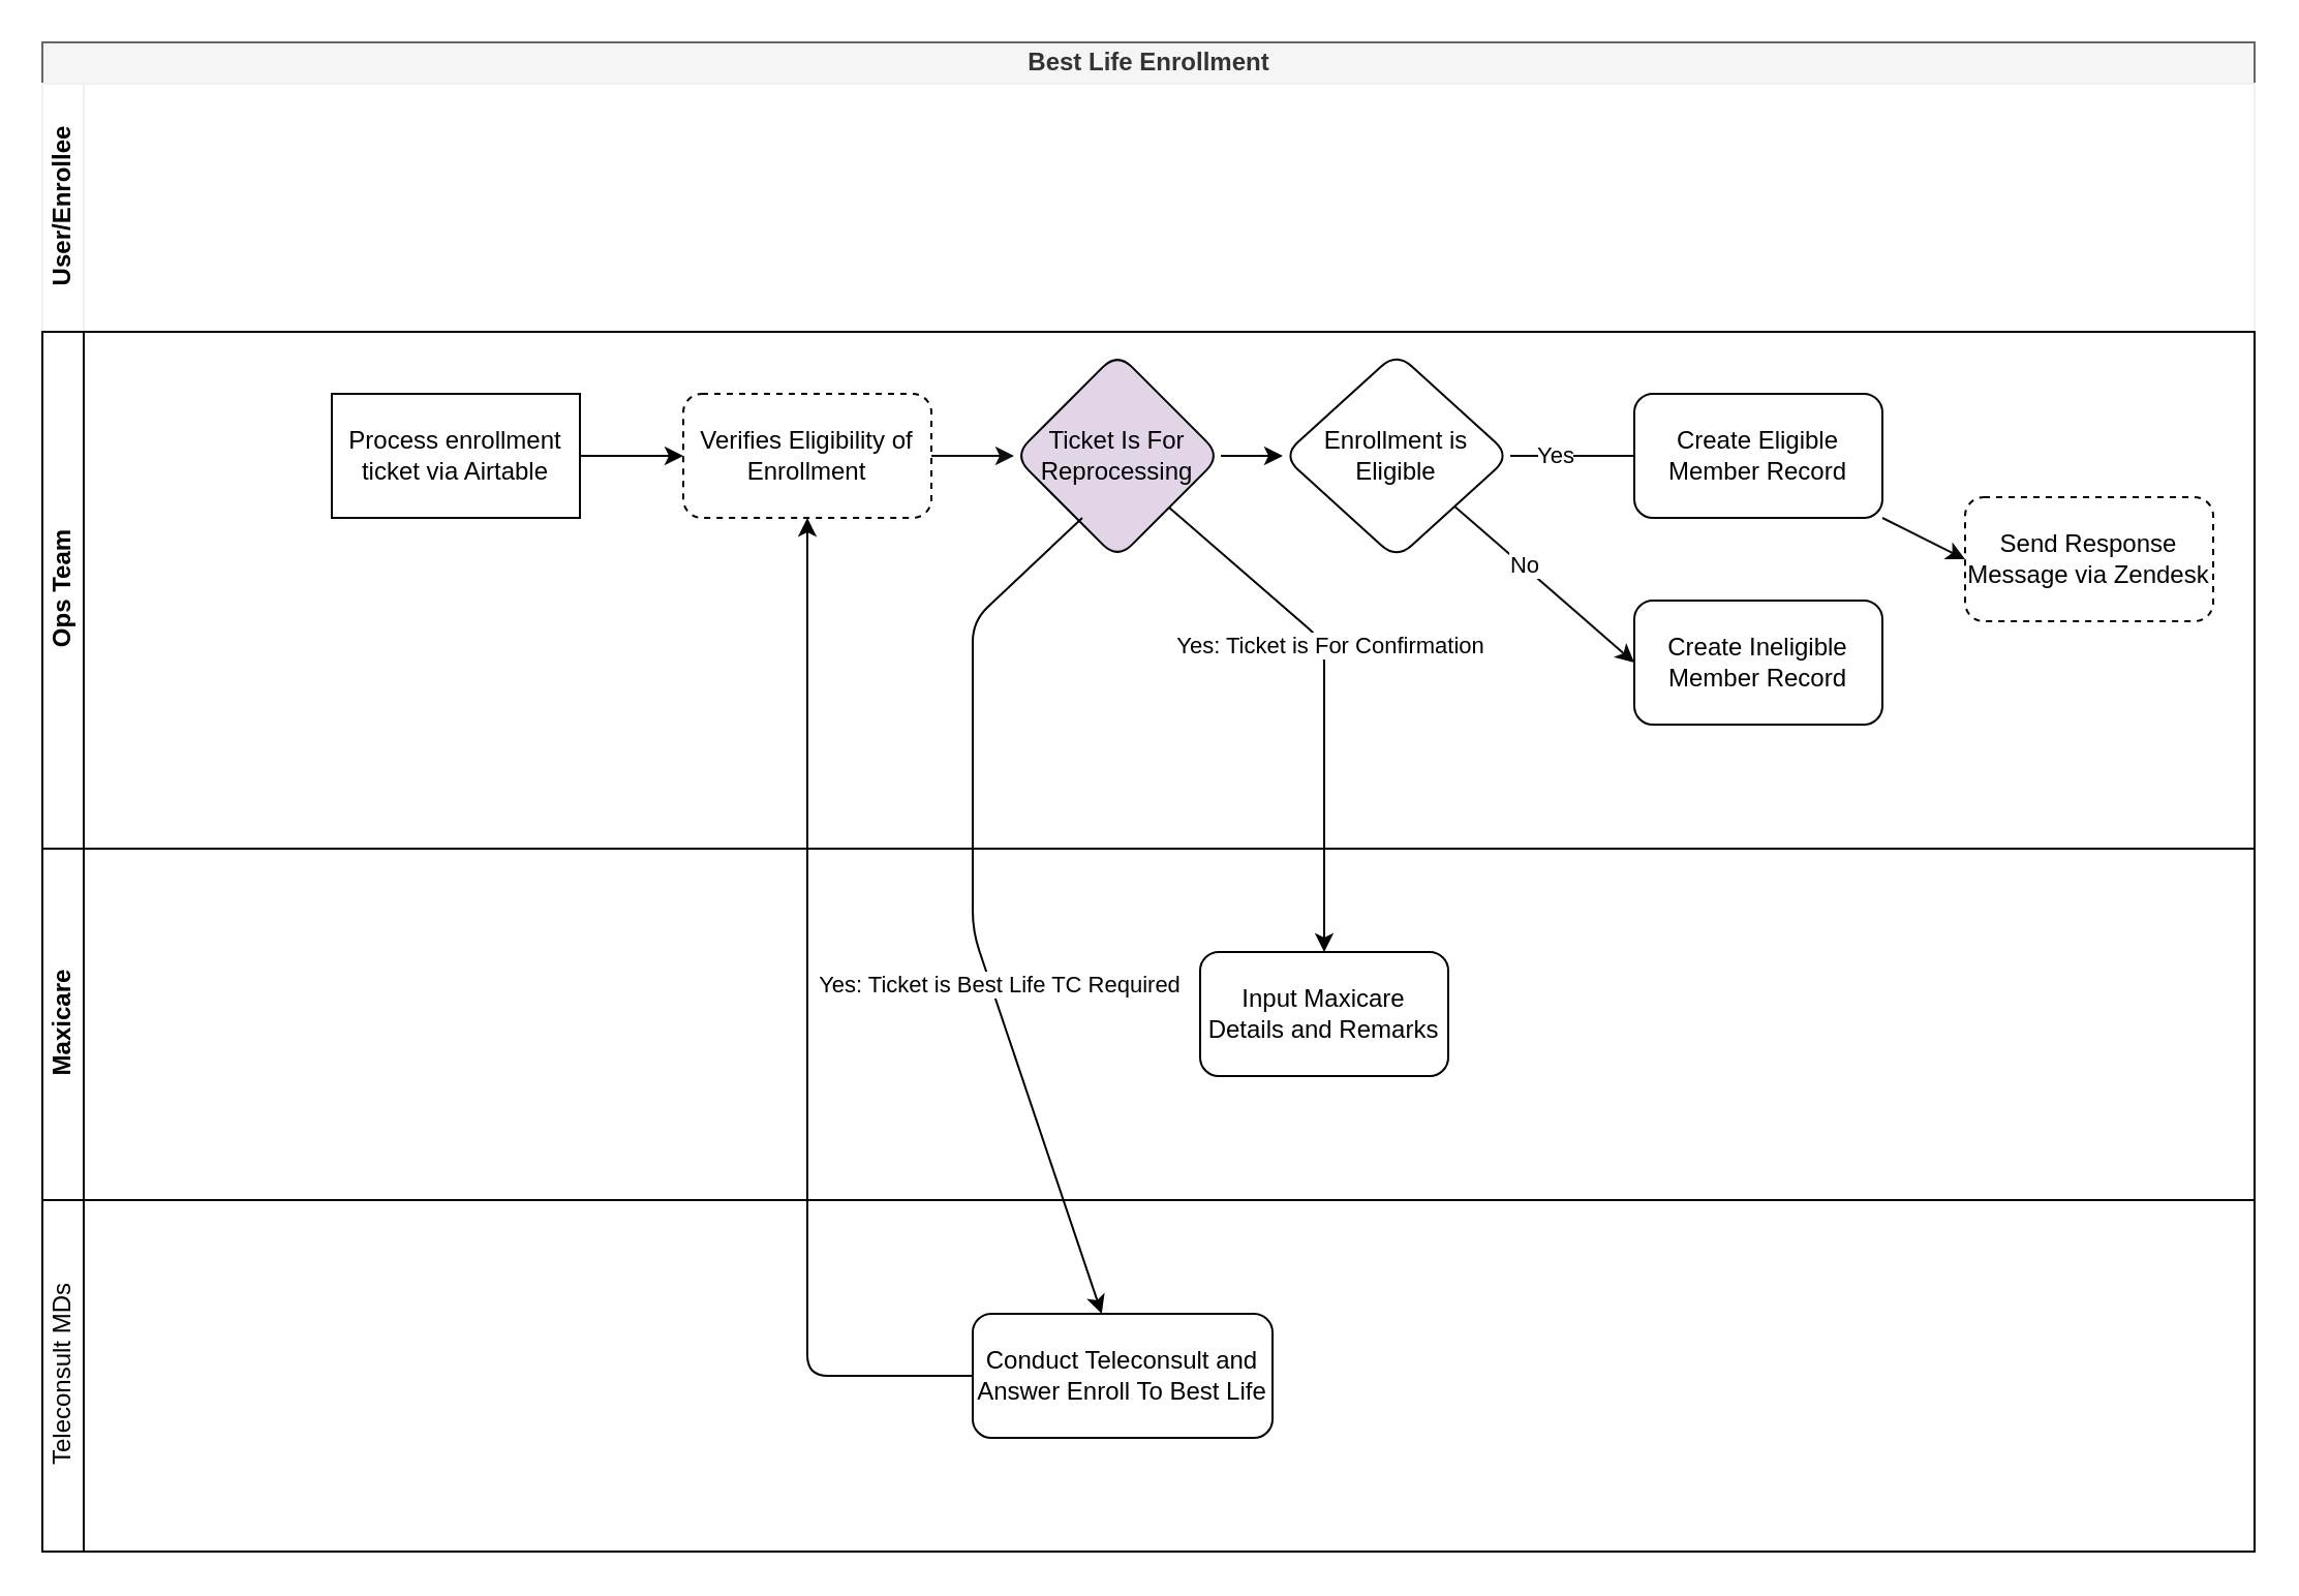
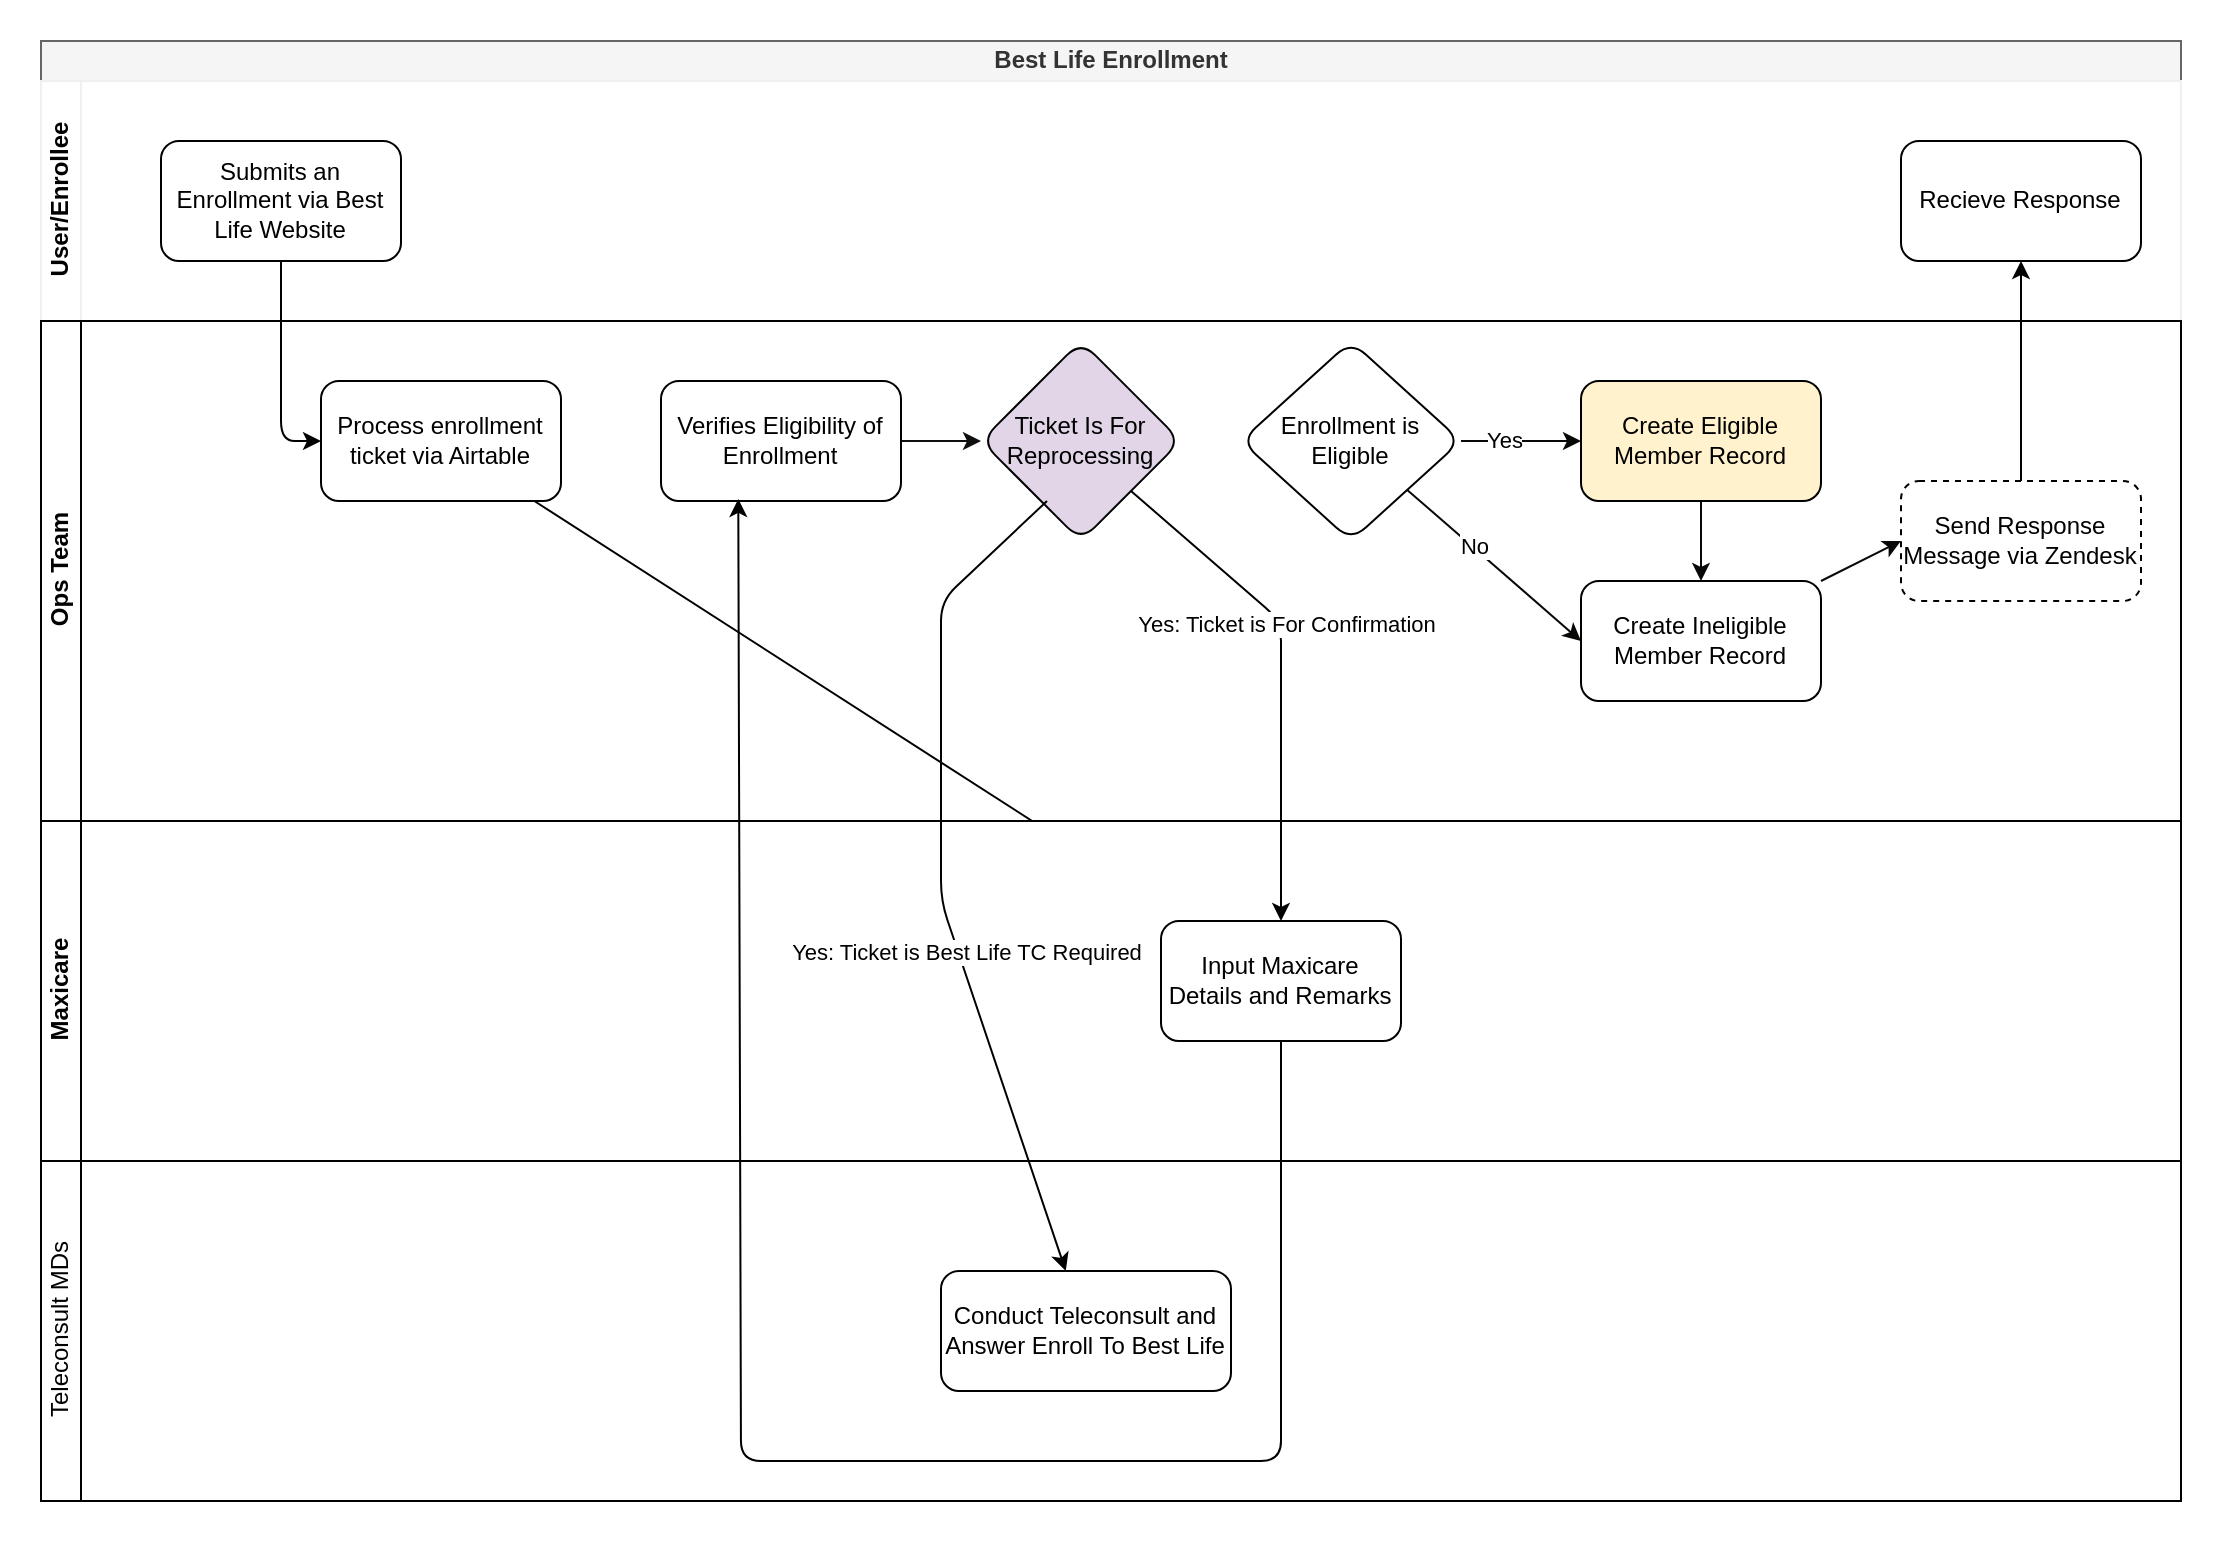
  <mxCell id="0" />
  <mxCell id="1" parent="0" />
  <mxCell id="2" value="Best Life Enrollment" style="swimlane;childLayout=stackLayout;resizeParent=1;resizeParentMax=0;horizontal=1;startSize=20;horizontalStack=0;html=1;fillColor=#f5f5f5;fontColor=#333333;strokeColor=#666666;" parent="1" vertex="1"><mxGeometry x="20" y="20" width="1070" height="730" as="geometry"><mxRectangle x="30" y="30" width="160" height="30" as="alternateBounds" /></mxGeometry></mxCell>
  <mxCell id="3" value="User/Enrollee" style="swimlane;startSize=20;horizontal=0;html=1;strokeColor=#F0F0F0;swimlaneFillColor=#FFFFFF;" parent="2" vertex="1"><mxGeometry y="20" width="1070" height="120" as="geometry" /></mxCell>
+ <mxCell id="4" value="Submits an Enrollment via Best Life Website" style="rounded=1;whiteSpace=wrap;html=1;" parent="3" vertex="1"><mxGeometry x="60" y="30" width="120" height="60" as="geometry" /></mxCell>
+ <mxCell id="5" value="Recieve Response" style="whiteSpace=wrap;html=1;rounded=1;" parent="3" vertex="1"><mxGeometry x="930" y="30" width="120" height="60" as="geometry" /></mxCell>
  <mxCell id="6" value="Ops Team" style="swimlane;startSize=20;horizontal=0;html=1;swimlaneFillColor=#FFFFFF;" parent="2" vertex="1"><mxGeometry y="140" width="1070" height="250" as="geometry" /></mxCell>
- <mxCell id="7" value="" style="edgeStyle=none;html=1;rounded=1;strokeColor=#000000;" parent="6" source="8" target="10" edge="1"><mxGeometry relative="1" as="geometry" /></mxCell>
- <mxCell id="8" value="Process enrollment ticket via Airtable" style="whiteSpace=wrap;html=1;rounded=0;" parent="6" vertex="1"><mxGeometry x="140" y="30" width="120" height="60" as="geometry" /></mxCell>
+ <mxCell id="7" value="" style="edgeStyle=none;html=1;rounded=1;strokeColor=#000000;" parent="6" source="8" target="25" edge="1"><mxGeometry relative="1" as="geometry" /></mxCell>
+ <mxCell id="8" value="Process enrollment ticket via Airtable" style="rounded=1;whiteSpace=wrap;html=1;" parent="6" vertex="1"><mxGeometry x="140" y="30" width="120" height="60" as="geometry" /></mxCell>
  <mxCell id="9" value="" style="edgeStyle=none;html=1;strokeColor=#0F0F0F;" parent="6" source="10" target="21" edge="1"><mxGeometry relative="1" as="geometry" /></mxCell>
- <mxCell id="10" value="Verifies Eligibility of Enrollment" style="whiteSpace=wrap;html=1;rounded=1;dashed=1;" parent="6" vertex="1"><mxGeometry x="310" y="30" width="120" height="60" as="geometry" /></mxCell>
- <mxCell id="11" value="" style="edgeStyle=none;html=1;strokeColor=#080807;endArrow=none;" parent="6" source="15" target="17" edge="1"><mxGeometry relative="1" as="geometry" /></mxCell>
+ <mxCell id="10" value="Verifies Eligibility of Enrollment" style="whiteSpace=wrap;html=1;rounded=1;" parent="6" vertex="1"><mxGeometry x="310" y="30" width="120" height="60" as="geometry" /></mxCell>
+ <mxCell id="11" value="" style="edgeStyle=none;html=1;strokeColor=#080807;" parent="6" source="15" target="17" edge="1"><mxGeometry relative="1" as="geometry" /></mxCell>
  <mxCell id="12" value="Yes" style="edgeLabel;html=1;align=center;verticalAlign=middle;resizable=0;points=[];" parent="11" vertex="1" connectable="0"><mxGeometry x="-0.3" y="2" relative="1" as="geometry"><mxPoint y="1" as="offset" /></mxGeometry></mxCell>
  <mxCell id="13" style="edgeStyle=none;html=1;entryX=0;entryY=0.5;entryDx=0;entryDy=0;strokeColor=#080807;" parent="6" source="15" target="19" edge="1"><mxGeometry relative="1" as="geometry" /></mxCell>
  <mxCell id="14" value="No" style="edgeLabel;html=1;align=center;verticalAlign=middle;resizable=0;points=[];" parent="13" vertex="1" connectable="0"><mxGeometry x="-0.235" y="1" relative="1" as="geometry"><mxPoint as="offset" /></mxGeometry></mxCell>
  <mxCell id="15" value="Enrollment is Eligible" style="rhombus;whiteSpace=wrap;html=1;rounded=1;" parent="6" vertex="1"><mxGeometry x="600" y="10" width="110" height="100" as="geometry" /></mxCell>
- <mxCell id="16" style="edgeStyle=none;html=1;entryX=0;entryY=0.5;entryDx=0;entryDy=0;strokeColor=#080807;" parent="6" source="17" target="22" edge="1"><mxGeometry relative="1" as="geometry" /></mxCell>
- <mxCell id="17" value="Create Eligible Member Record" style="whiteSpace=wrap;html=1;rounded=1;" parent="6" vertex="1"><mxGeometry x="770" y="30" width="120" height="60" as="geometry" /></mxCell>
+ <mxCell id="16" style="edgeStyle=none;html=1;strokeColor=#080807;" parent="6" source="17" target="19" edge="1"><mxGeometry relative="1" as="geometry" /></mxCell>
+ <mxCell id="17" value="Create Eligible Member Record" style="whiteSpace=wrap;html=1;rounded=1;fillColor=#fff2cc;" parent="6" vertex="1"><mxGeometry x="770" y="30" width="120" height="60" as="geometry" /></mxCell>
+ <mxCell id="18" style="edgeStyle=none;html=1;entryX=0;entryY=0.5;entryDx=0;entryDy=0;strokeColor=#080807;" parent="6" source="19" target="22" edge="1"><mxGeometry relative="1" as="geometry" /></mxCell>
  <mxCell id="19" value="Create Ineligible Member Record" style="whiteSpace=wrap;html=1;rounded=1;" parent="6" vertex="1"><mxGeometry x="770" y="130" width="120" height="60" as="geometry" /></mxCell>
- <mxCell id="20" style="edgeStyle=none;html=1;strokeColor=#000000;" parent="6" source="21" target="15" edge="1"><mxGeometry relative="1" as="geometry" /></mxCell>
  <mxCell id="21" value="Ticket Is For Reprocessing" style="rhombus;whiteSpace=wrap;html=1;rounded=1;fillColor=#e1d5e7;" parent="6" vertex="1"><mxGeometry x="470" y="10" width="100" height="100" as="geometry" /></mxCell>
  <mxCell id="22" value="Send Response Message via Zendesk" style="rounded=1;whiteSpace=wrap;html=1;dashed=1;" parent="6" vertex="1"><mxGeometry x="930" y="80" width="120" height="60" as="geometry" /></mxCell>
+ <mxCell id="23" style="edgeStyle=none;html=1;exitX=0.5;exitY=1;exitDx=0;exitDy=0;entryX=0;entryY=0.5;entryDx=0;entryDy=0;rounded=1;strokeColor=#000000;" parent="2" source="4" target="8" edge="1"><mxGeometry relative="1" as="geometry"><Array as="points"><mxPoint x="120" y="200" /></Array></mxGeometry></mxCell>
  <mxCell id="24" value="Maxicare" style="swimlane;startSize=20;horizontal=0;html=1;swimlaneFillColor=#FFFFFF;" parent="2" vertex="1"><mxGeometry y="390" width="1070" height="170" as="geometry" /></mxCell>
  <mxCell id="25" value="Input Maxicare Details and Remarks" style="whiteSpace=wrap;html=1;rounded=1;" parent="24" vertex="1"><mxGeometry x="560" y="50" width="120" height="60" as="geometry" /></mxCell>
  <mxCell id="26" value="" style="edgeStyle=none;html=1;rounded=1;strokeColor=#000000;exitX=1;exitY=1;exitDx=0;exitDy=0;" parent="2" source="21" target="25" edge="1"><mxGeometry relative="1" as="geometry"><Array as="points"><mxPoint x="620" y="290" /></Array><mxPoint x="520" y="250" as="sourcePoint" /></mxGeometry></mxCell>
  <mxCell id="27" value="Yes: Ticket is For Confirmation" style="edgeLabel;html=1;align=center;verticalAlign=middle;resizable=0;points=[];" parent="26" vertex="1" connectable="0"><mxGeometry x="-0.19" y="2" relative="1" as="geometry"><mxPoint as="offset" /></mxGeometry></mxCell>
  <mxCell id="28" value="Teleconsult MDs" style="swimlane;startSize=20;horizontal=0;html=1;fontStyle=0;swimlaneFillColor=#FFFFFF;" parent="2" vertex="1"><mxGeometry y="560" width="1070" height="170" as="geometry" /></mxCell>
  <mxCell id="29" value="Conduct Teleconsult and Answer Enroll To Best Life" style="whiteSpace=wrap;html=1;rounded=1;" parent="28" vertex="1"><mxGeometry x="450" y="55" width="145" height="60" as="geometry" /></mxCell>
  <mxCell id="30" value="" style="edgeStyle=none;html=1;rounded=1;strokeColor=#000000;exitX=0.33;exitY=0.8;exitDx=0;exitDy=0;exitPerimeter=0;" parent="2" source="21" target="29" edge="1"><mxGeometry relative="1" as="geometry"><Array as="points"><mxPoint x="450" y="280" /><mxPoint x="450" y="430" /></Array></mxGeometry></mxCell>
  <mxCell id="31" value="Yes: Ticket is Best Life TC Required" style="edgeLabel;html=1;align=center;verticalAlign=middle;resizable=0;points=[];" parent="30" vertex="1" connectable="0"><mxGeometry x="0.203" y="4" relative="1" as="geometry"><mxPoint as="offset" /></mxGeometry></mxCell>
- <mxCell id="33" style="edgeStyle=none;html=1;rounded=1;strokeColor=#000000;" parent="2" source="29" target="10" edge="1"><mxGeometry relative="1" as="geometry"><Array as="points"><mxPoint x="370" y="645" /></Array></mxGeometry></mxCell>
+ <mxCell id="32" style="edgeStyle=none;html=1;strokeColor=#000000;entryX=0.322;entryY=0.983;entryDx=0;entryDy=0;entryPerimeter=0;" parent="2" source="25" target="10" edge="1"><mxGeometry relative="1" as="geometry"><Array as="points"><mxPoint x="620" y="710" /><mxPoint x="350" y="710" /></Array><mxPoint x="400" y="230" as="targetPoint" /></mxGeometry></mxCell>
+ <mxCell id="34" value="" style="edgeStyle=none;html=1;strokeColor=#000000;" parent="2" source="22" target="5" edge="1"><mxGeometry relative="1" as="geometry" /></mxCell>
